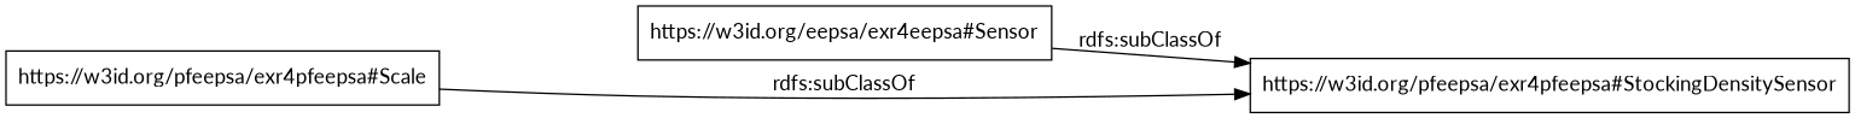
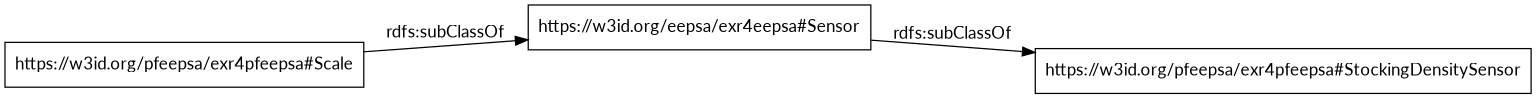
  digraph {
    fontname=Lato
    rankdir=LR
    node [color=black fontname=Lato shape=rectangle]
    edge [fontname=Lato]
    "https://w3id.org/eepsa/exr4eepsa#Sensor"
    "https://w3id.org/pfeepsa/exr4pfeepsa#StockingDensitySensor"
    "https://w3id.org/pfeepsa/exr4pfeepsa#Scale"
    "https://w3id.org/eepsa/exr4eepsa#Sensor" -> "https://w3id.org/pfeepsa/exr4pfeepsa#StockingDensitySensor" [label="rdfs:subClassOf"]
-   "https://w3id.org/pfeepsa/exr4pfeepsa#Scale" -> "https://w3id.org/pfeepsa/exr4pfeepsa#StockingDensitySensor" [label="rdfs:subClassOf"]
+   "https://w3id.org/pfeepsa/exr4pfeepsa#Scale" -> "https://w3id.org/eepsa/exr4eepsa#Sensor" [label="rdfs:subClassOf"]
  }
